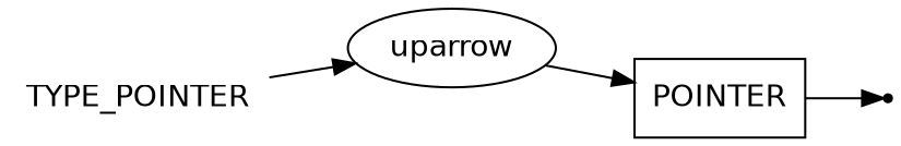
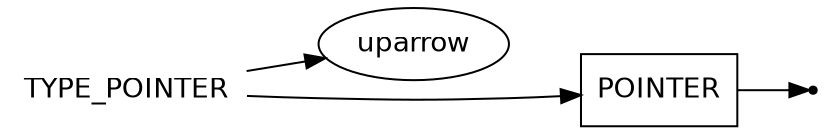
  digraph {
    fontname="DejaVu Sans"
    rankdir=LR
    node [fontname="DejaVu Sans"]
    edge [fontname="DejaVu Sans"]
    n1 [label=TYPE_POINTER shape=plaintext]
    n2 [label="\uparrow" shape=oval]
    n3 [label=POINTER shape=box]
    end [shape=point]
    n1 -> n2
-   n2 -> n3
+   n1 -> n3
    n3 -> end
  }
